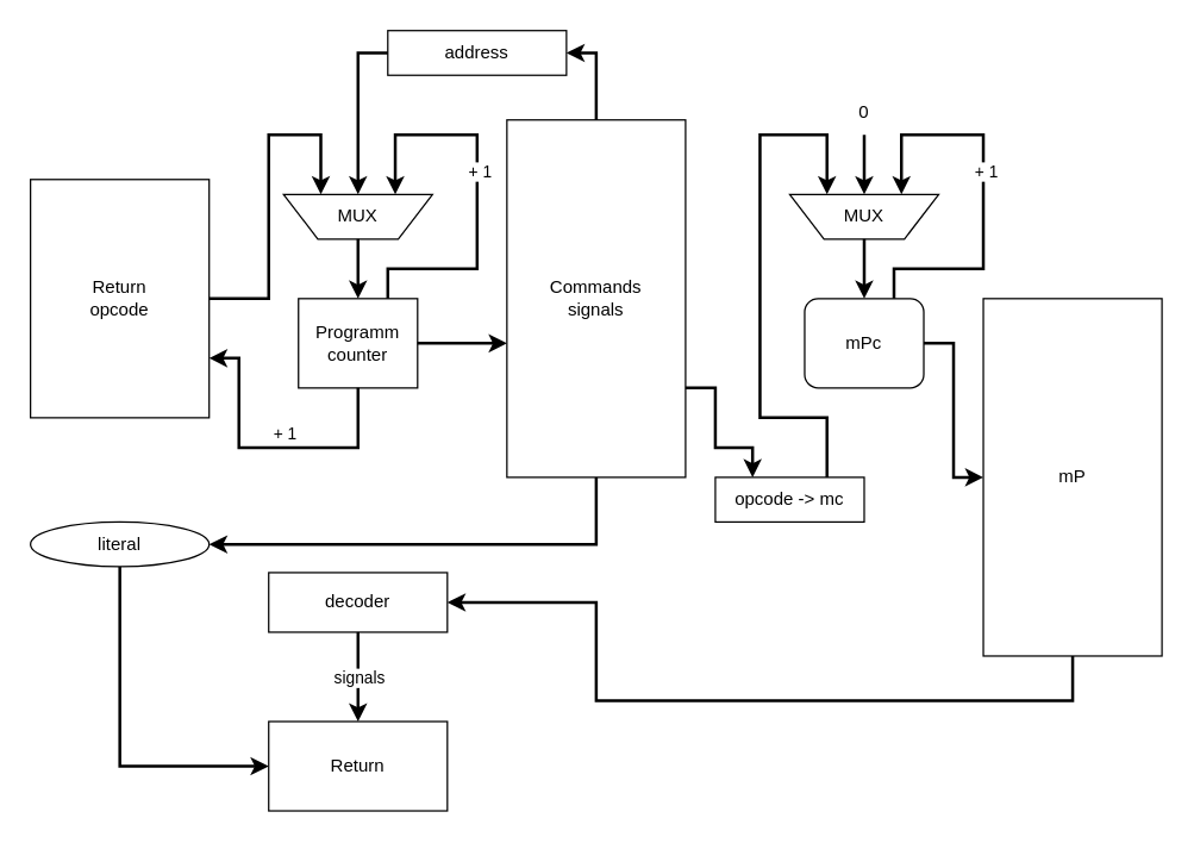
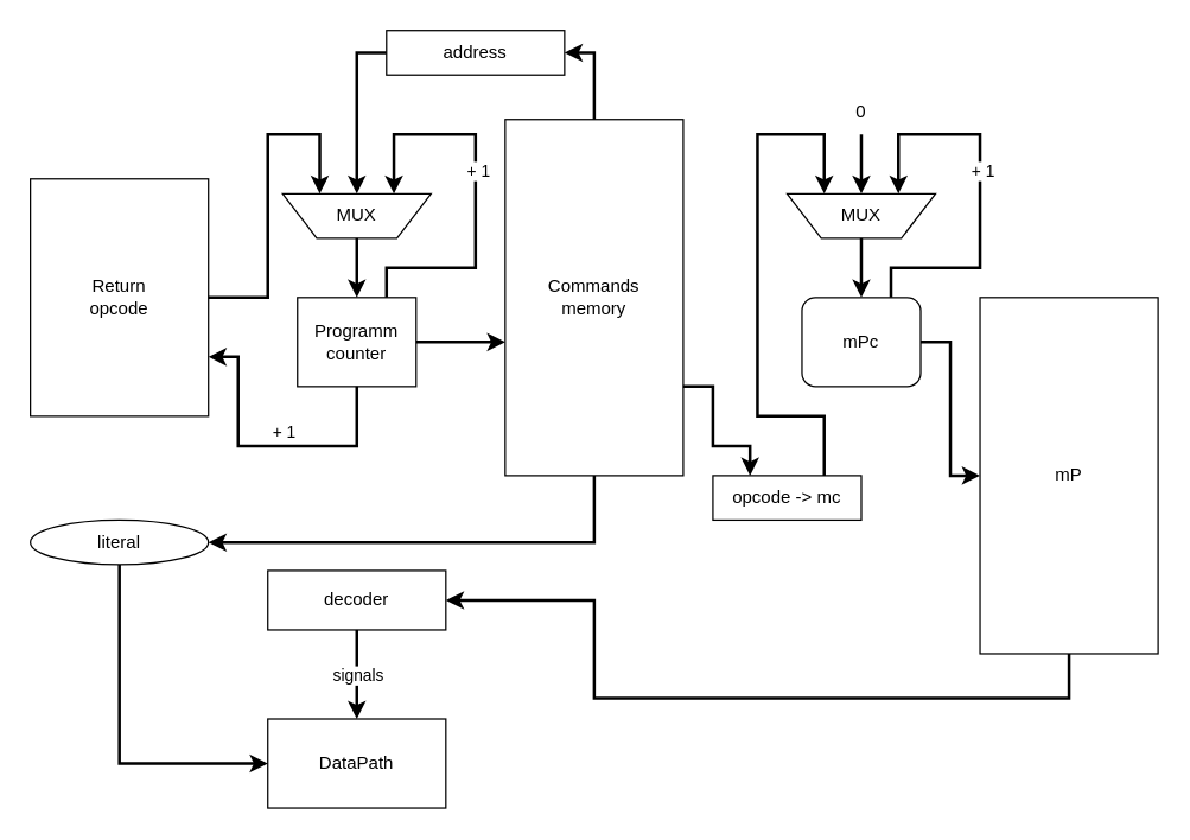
  <mxCell id="0" />
  <mxCell id="1" parent="0" />
- <mxCell id="2" value="Return" style="rounded=0;whiteSpace=wrap;html=1;" parent="1" vertex="1"><mxGeometry x="180" y="484" width="120" height="60" as="geometry" /></mxCell>
+ <mxCell id="2" value="DataPath" style="rounded=0;whiteSpace=wrap;html=1;" parent="1" vertex="1"><mxGeometry x="180" y="484" width="120" height="60" as="geometry" /></mxCell>
  <mxCell id="3" value="Return&lt;div&gt;opcode&lt;/div&gt;" style="rounded=0;whiteSpace=wrap;html=1;" parent="1" vertex="1"><mxGeometry x="20" y="120" width="120" height="160" as="geometry" /></mxCell>
- <mxCell id="4" value="Commands&lt;div&gt;&lt;span style=&quot;background-color: initial;&quot;&gt;signals&lt;/span&gt;&lt;br&gt;&lt;/div&gt;" style="rounded=0;whiteSpace=wrap;html=1;" parent="1" vertex="1"><mxGeometry x="340" y="80" width="120" height="240" as="geometry" /></mxCell>
+ <mxCell id="4" value="Commands&lt;div&gt;&lt;span style=&quot;background-color: initial;&quot;&gt;memory&lt;/span&gt;&lt;br&gt;&lt;/div&gt;" style="rounded=0;whiteSpace=wrap;html=1;" parent="1" vertex="1"><mxGeometry x="340" y="80" width="120" height="240" as="geometry" /></mxCell>
  <mxCell id="5" value="mP" style="rounded=0;whiteSpace=wrap;html=1;" parent="1" vertex="1"><mxGeometry x="660" y="200" width="120" height="240" as="geometry" /></mxCell>
  <mxCell id="6" value="mPc" style="whiteSpace=wrap;html=1;rounded=1;" parent="1" vertex="1"><mxGeometry x="540" y="200" width="80" height="60" as="geometry" /></mxCell>
  <mxCell id="7" value="decoder" style="rounded=0;whiteSpace=wrap;html=1;" parent="1" vertex="1"><mxGeometry x="180" y="384" width="120" height="40" as="geometry" /></mxCell>
  <mxCell id="8" value="Programm&lt;div&gt;counter&lt;/div&gt;" style="rounded=0;whiteSpace=wrap;html=1;" parent="1" vertex="1"><mxGeometry x="200" y="200" width="80" height="60" as="geometry" /></mxCell>
  <mxCell id="9" value="" style="endArrow=classic;html=1;rounded=0;exitX=1;exitY=0.5;exitDx=0;exitDy=0;entryX=0;entryY=0.5;entryDx=0;entryDy=0;strokeWidth=2;" edge="1" parent="1" source="6" target="5"><mxGeometry width="50" height="50" relative="1" as="geometry"><mxPoint x="370" y="490" as="sourcePoint" /><mxPoint x="420" y="440" as="targetPoint" /><Array as="points"><mxPoint x="640" y="230" /><mxPoint x="640" y="320" /></Array></mxGeometry></mxCell>
  <mxCell id="10" value="MUX" style="verticalLabelPosition=middle;verticalAlign=middle;html=1;shape=trapezoid;perimeter=trapezoidPerimeter;whiteSpace=wrap;size=0.23;arcSize=10;flipV=1;labelPosition=center;align=center;rotation=0;" vertex="1" parent="1"><mxGeometry x="530" y="130" width="100" height="30" as="geometry" /></mxCell>
  <mxCell id="11" value="" style="endArrow=classic;html=1;rounded=0;exitX=0.5;exitY=1;exitDx=0;exitDy=0;entryX=0.5;entryY=0;entryDx=0;entryDy=0;strokeWidth=2;" edge="1" parent="1" source="10" target="6"><mxGeometry width="50" height="50" relative="1" as="geometry"><mxPoint x="490" y="370" as="sourcePoint" /><mxPoint x="540" y="320" as="targetPoint" /></mxGeometry></mxCell>
  <mxCell id="12" value="" style="endArrow=classic;html=1;rounded=0;exitX=0.5;exitY=1;exitDx=0;exitDy=0;entryX=1;entryY=0.5;entryDx=0;entryDy=0;strokeWidth=2;" edge="1" parent="1" source="5" target="7"><mxGeometry width="50" height="50" relative="1" as="geometry"><mxPoint x="490" y="370" as="sourcePoint" /><mxPoint x="540" y="320" as="targetPoint" /><Array as="points"><mxPoint x="720" y="470" /><mxPoint x="400" y="470" /><mxPoint x="400" y="404" /></Array></mxGeometry></mxCell>
  <mxCell id="13" value="" style="endArrow=classic;html=1;rounded=0;exitX=0.5;exitY=1;exitDx=0;exitDy=0;entryX=0.5;entryY=0;entryDx=0;entryDy=0;strokeWidth=2;" edge="1" parent="1" source="7" target="2"><mxGeometry relative="1" as="geometry"><mxPoint x="460" y="374" as="sourcePoint" /><mxPoint x="560" y="374" as="targetPoint" /></mxGeometry></mxCell>
  <mxCell id="14" value="signals" style="edgeLabel;resizable=0;html=1;align=center;verticalAlign=middle;" connectable="0" vertex="1" parent="13"><mxGeometry relative="1" as="geometry" /></mxCell>
  <mxCell id="15" value="" style="endArrow=classic;html=1;rounded=0;exitX=0.75;exitY=0;exitDx=0;exitDy=0;entryX=0.75;entryY=0;entryDx=0;entryDy=0;strokeWidth=2;" edge="1" parent="1" source="6" target="10"><mxGeometry width="50" height="50" relative="1" as="geometry"><mxPoint x="370" y="260" as="sourcePoint" /><mxPoint x="420" y="210" as="targetPoint" /><Array as="points"><mxPoint x="600" y="180" /><mxPoint x="660" y="180" /><mxPoint x="660" y="90" /><mxPoint x="605" y="90" /></Array></mxGeometry></mxCell>
  <mxCell id="16" value="+ 1" style="edgeLabel;html=1;align=center;verticalAlign=middle;resizable=0;points=[];" vertex="1" connectable="0" parent="15"><mxGeometry x="0.099" y="-1" relative="1" as="geometry"><mxPoint as="offset" /></mxGeometry></mxCell>
  <mxCell id="17" value="" style="endArrow=classic;html=1;rounded=0;entryX=0.5;entryY=0;entryDx=0;entryDy=0;exitX=0.5;exitY=1;exitDx=0;exitDy=0;strokeWidth=2;" edge="1" parent="1" source="18" target="10"><mxGeometry width="50" height="50" relative="1" as="geometry"><mxPoint x="580" y="90" as="sourcePoint" /><mxPoint x="540" y="140" as="targetPoint" /></mxGeometry></mxCell>
  <mxCell id="18" value="0" style="text;html=1;strokeColor=none;fillColor=none;align=center;verticalAlign=middle;whiteSpace=wrap;rounded=0;strokeWidth=2;" vertex="1" parent="1"><mxGeometry x="570" y="60" width="20" height="30" as="geometry" /></mxCell>
  <mxCell id="19" value="opcode -&amp;gt; mc" style="rounded=0;whiteSpace=wrap;html=1;" vertex="1" parent="1"><mxGeometry x="480" y="320" width="100" height="30" as="geometry" /></mxCell>
  <mxCell id="20" value="" style="endArrow=classic;html=1;rounded=0;exitX=1;exitY=0.75;exitDx=0;exitDy=0;entryX=0.25;entryY=0;entryDx=0;entryDy=0;strokeWidth=2;" edge="1" parent="1" source="4" target="19"><mxGeometry width="50" height="50" relative="1" as="geometry"><mxPoint x="490" y="300" as="sourcePoint" /><mxPoint x="540" y="250" as="targetPoint" /><Array as="points"><mxPoint x="480" y="260" /><mxPoint x="480" y="300" /><mxPoint x="505" y="300" /></Array></mxGeometry></mxCell>
  <mxCell id="21" value="" style="endArrow=classic;html=1;rounded=0;exitX=0.75;exitY=0;exitDx=0;exitDy=0;entryX=0.25;entryY=0;entryDx=0;entryDy=0;strokeWidth=2;" edge="1" parent="1" source="19" target="10"><mxGeometry width="50" height="50" relative="1" as="geometry"><mxPoint x="490" y="300" as="sourcePoint" /><mxPoint x="540" y="250" as="targetPoint" /><Array as="points"><mxPoint x="555" y="280" /><mxPoint x="510" y="280" /><mxPoint x="510" y="90" /><mxPoint x="555" y="90" /></Array></mxGeometry></mxCell>
  <mxCell id="22" value="" style="endArrow=classic;html=1;rounded=0;exitX=1;exitY=0.5;exitDx=0;exitDy=0;entryX=0.25;entryY=0;entryDx=0;entryDy=0;strokeWidth=2;" edge="1" parent="1" source="3" target="26"><mxGeometry width="50" height="50" relative="1" as="geometry"><mxPoint x="410" y="310" as="sourcePoint" /><mxPoint x="460" y="260" as="targetPoint" /><Array as="points"><mxPoint x="180" y="200" /><mxPoint x="180" y="90" /><mxPoint x="215" y="90" /></Array></mxGeometry></mxCell>
  <mxCell id="23" value="" style="endArrow=classic;html=1;rounded=0;entryX=1;entryY=0.75;entryDx=0;entryDy=0;exitX=0.5;exitY=1;exitDx=0;exitDy=0;strokeWidth=2;" edge="1" parent="1" source="8" target="3"><mxGeometry width="50" height="50" relative="1" as="geometry"><mxPoint x="410" y="310" as="sourcePoint" /><mxPoint x="460" y="260" as="targetPoint" /><Array as="points"><mxPoint x="240" y="300" /><mxPoint x="160" y="300" /><mxPoint x="160" y="240" /></Array></mxGeometry></mxCell>
  <mxCell id="24" value="+ 1" style="edgeLabel;html=1;align=center;verticalAlign=middle;resizable=0;points=[];" vertex="1" connectable="0" parent="23"><mxGeometry x="0.036" y="1" relative="1" as="geometry"><mxPoint x="14" y="-11" as="offset" /></mxGeometry></mxCell>
  <mxCell id="25" value="" style="endArrow=classic;html=1;rounded=0;exitX=1;exitY=0.5;exitDx=0;exitDy=0;strokeWidth=2;" edge="1" parent="1" source="8"><mxGeometry width="50" height="50" relative="1" as="geometry"><mxPoint x="410" y="340" as="sourcePoint" /><mxPoint x="340" y="230" as="targetPoint" /><Array as="points" /></mxGeometry></mxCell>
  <mxCell id="26" value="MUX" style="verticalLabelPosition=middle;verticalAlign=middle;html=1;shape=trapezoid;perimeter=trapezoidPerimeter;whiteSpace=wrap;size=0.23;arcSize=10;flipV=1;labelPosition=center;align=center;rotation=0;" vertex="1" parent="1"><mxGeometry x="190" y="130" width="100" height="30" as="geometry" /></mxCell>
  <mxCell id="27" value="" style="endArrow=classic;html=1;rounded=0;exitX=0.75;exitY=0;exitDx=0;exitDy=0;entryX=0.75;entryY=0;entryDx=0;entryDy=0;strokeWidth=2;" edge="1" parent="1" source="8" target="26"><mxGeometry width="50" height="50" relative="1" as="geometry"><mxPoint x="260" y="200" as="sourcePoint" /><mxPoint x="265" y="130" as="targetPoint" /><Array as="points"><mxPoint x="260" y="180" /><mxPoint x="320" y="180" /><mxPoint x="320" y="90" /><mxPoint x="265" y="90" /></Array></mxGeometry></mxCell>
  <mxCell id="28" value="+ 1" style="edgeLabel;html=1;align=center;verticalAlign=middle;resizable=0;points=[];" vertex="1" connectable="0" parent="27"><mxGeometry x="0.099" y="-1" relative="1" as="geometry"><mxPoint as="offset" /></mxGeometry></mxCell>
  <mxCell id="29" value="" style="endArrow=classic;html=1;rounded=0;exitX=0.5;exitY=1;exitDx=0;exitDy=0;entryX=0.5;entryY=0;entryDx=0;entryDy=0;strokeWidth=2;" edge="1" parent="1" source="26" target="8"><mxGeometry width="50" height="50" relative="1" as="geometry"><mxPoint x="590" y="170" as="sourcePoint" /><mxPoint x="590" y="210" as="targetPoint" /></mxGeometry></mxCell>
  <mxCell id="30" value="address" style="rounded=0;whiteSpace=wrap;html=1;" vertex="1" parent="1"><mxGeometry x="260" y="20" width="120" height="30" as="geometry" /></mxCell>
  <mxCell id="31" value="" style="endArrow=classic;html=1;rounded=0;entryX=1;entryY=0.5;entryDx=0;entryDy=0;exitX=0.5;exitY=0;exitDx=0;exitDy=0;strokeWidth=2;" edge="1" parent="1" source="4" target="30"><mxGeometry width="50" height="50" relative="1" as="geometry"><mxPoint x="370" y="190" as="sourcePoint" /><mxPoint x="420" y="140" as="targetPoint" /><Array as="points"><mxPoint x="400" y="35" /></Array></mxGeometry></mxCell>
  <mxCell id="32" value="" style="endArrow=classic;html=1;rounded=0;exitX=0;exitY=0.5;exitDx=0;exitDy=0;entryX=0.5;entryY=0;entryDx=0;entryDy=0;strokeWidth=2;" edge="1" parent="1" source="30" target="26"><mxGeometry width="50" height="50" relative="1" as="geometry"><mxPoint x="370" y="180" as="sourcePoint" /><mxPoint x="420" y="130" as="targetPoint" /><Array as="points"><mxPoint x="240" y="35" /></Array></mxGeometry></mxCell>
  <mxCell id="33" value="" style="endArrow=classic;html=1;rounded=0;exitX=0.5;exitY=1;exitDx=0;exitDy=0;entryX=1;entryY=0.5;entryDx=0;entryDy=0;strokeWidth=2;" edge="1" parent="1" source="4" target="34"><mxGeometry width="50" height="50" relative="1" as="geometry"><mxPoint x="580" y="440" as="sourcePoint" /><mxPoint x="630" y="390" as="targetPoint" /><Array as="points"><mxPoint x="400" y="365" /></Array></mxGeometry></mxCell>
  <mxCell id="34" value="literal" style="ellipse;whiteSpace=wrap;html=1;" vertex="1" parent="1"><mxGeometry x="20" y="350" width="120" height="30" as="geometry" /></mxCell>
  <mxCell id="35" value="" style="endArrow=classic;html=1;rounded=0;exitX=0.5;exitY=1;exitDx=0;exitDy=0;entryX=0;entryY=0.5;entryDx=0;entryDy=0;strokeWidth=2;" edge="1" parent="1" source="34" target="2"><mxGeometry width="50" height="50" relative="1" as="geometry"><mxPoint x="580" y="440" as="sourcePoint" /><mxPoint x="630" y="390" as="targetPoint" /><Array as="points"><mxPoint x="80" y="514" /></Array></mxGeometry></mxCell>
